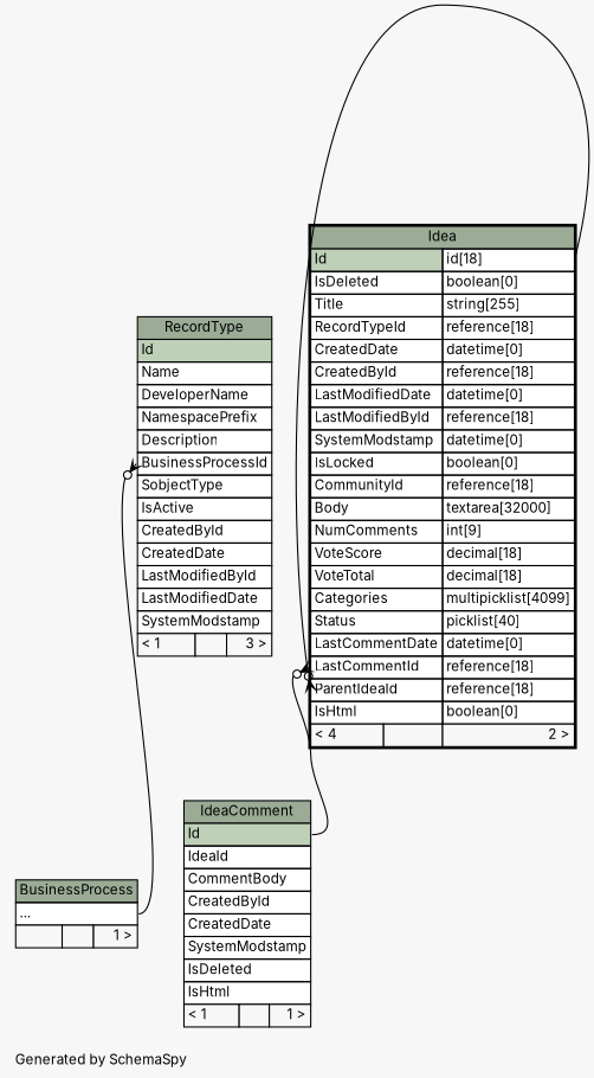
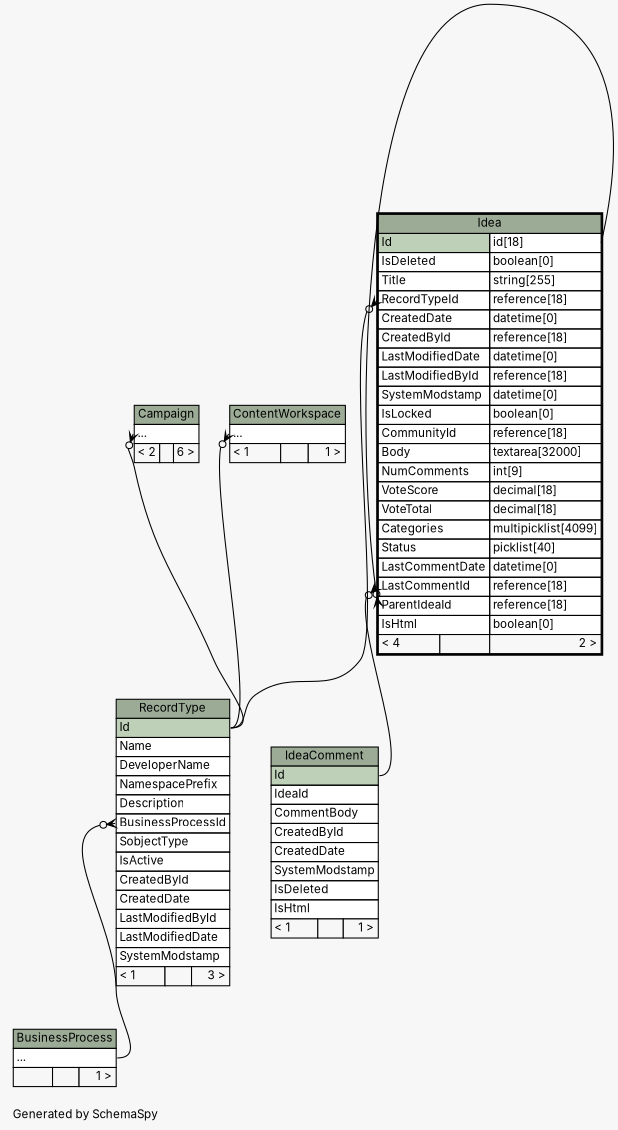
  digraph {
    bgcolor="#f7f7f7"
    fontname=Inter
    fontsize=11
    label="\nGenerated by SchemaSpy"
    labeljust=l
    nodesep=0.18
    rankdir=TB
    ranksep=0.46
    node [fontname=Inter fontsize=11 shape=plaintext]
    edge [arrowhead=none arrowsize=0.8 arrowtail=crowodot dir=back fontname=Inter headport="Id:e" tailport="elipses:w"]
+   n1 [label=<     <TABLE BORDER="0" CELLBORDER="1" CELLSPACING="0" BGCOLOR="#ffffff">       <TR><TD COLSPAN="3" BGCOLOR="#9bab96" ALIGN="CENTER">Campaign</TD></TR>       <TR><TD PORT="elipses" COLSPAN="3" ALIGN="LEFT">...</TD></TR>       <TR><TD ALIGN="LEFT" BGCOLOR="#f7f7f7">&lt; 2</TD><TD ALIGN="RIGHT" BGCOLOR="#f7f7f7">  </TD><TD ALIGN="RIGHT" BGCOLOR="#f7f7f7">6 &gt;</TD></TR>     </TABLE>>]
    n2 [label=<     <TABLE BORDER="0" CELLBORDER="1" CELLSPACING="0" BGCOLOR="#ffffff">       <TR><TD COLSPAN="3" BGCOLOR="#9bab96" ALIGN="CENTER">RecordType</TD></TR>       <TR><TD PORT="Id" COLSPAN="3" BGCOLOR="#bed1b8" ALIGN="LEFT">Id</TD></TR>       <TR><TD PORT="Name" COLSPAN="3" ALIGN="LEFT">Name</TD></TR>       <TR><TD PORT="DeveloperName" COLSPAN="3" ALIGN="LEFT">DeveloperName</TD></TR>       <TR><TD PORT="NamespacePrefix" COLSPAN="3" ALIGN="LEFT">NamespacePrefix</TD></TR>       <TR><TD PORT="Description" COLSPAN="3" ALIGN="LEFT">Description</TD></TR>       <TR><TD PORT="BusinessProcessId" COLSPAN="3" ALIGN="LEFT">BusinessProcessId</TD></TR>       <TR><TD PORT="SobjectType" COLSPAN="3" ALIGN="LEFT">SobjectType</TD></TR>       <TR><TD PORT="IsActive" COLSPAN="3" ALIGN="LEFT">IsActive</TD></TR>       <TR><TD PORT="CreatedById" COLSPAN="3" ALIGN="LEFT">CreatedById</TD></TR>       <TR><TD PORT="CreatedDate" COLSPAN="3" ALIGN="LEFT">CreatedDate</TD></TR>       <TR><TD PORT="LastModifiedById" COLSPAN="3" ALIGN="LEFT">LastModifiedById</TD></TR>       <TR><TD PORT="LastModifiedDate" COLSPAN="3" ALIGN="LEFT">LastModifiedDate</TD></TR>       <TR><TD PORT="SystemModstamp" COLSPAN="3" ALIGN="LEFT">SystemModstamp</TD></TR>       <TR><TD ALIGN="LEFT" BGCOLOR="#f7f7f7">&lt; 1</TD><TD ALIGN="RIGHT" BGCOLOR="#f7f7f7">  </TD><TD ALIGN="RIGHT" BGCOLOR="#f7f7f7">3 &gt;</TD></TR>     </TABLE>>]
    n3 [label=<     <TABLE BORDER="0" CELLBORDER="1" CELLSPACING="0" BGCOLOR="#ffffff">       <TR><TD COLSPAN="3" BGCOLOR="#9bab96" ALIGN="CENTER">BusinessProcess</TD></TR>       <TR><TD PORT="elipses" COLSPAN="3" ALIGN="LEFT">...</TD></TR>       <TR><TD ALIGN="LEFT" BGCOLOR="#f7f7f7">  </TD><TD ALIGN="RIGHT" BGCOLOR="#f7f7f7">  </TD><TD ALIGN="RIGHT" BGCOLOR="#f7f7f7">1 &gt;</TD></TR>     </TABLE>>]
+   n4 [label=<     <TABLE BORDER="0" CELLBORDER="1" CELLSPACING="0" BGCOLOR="#ffffff">       <TR><TD COLSPAN="3" BGCOLOR="#9bab96" ALIGN="CENTER">ContentWorkspace</TD></TR>       <TR><TD PORT="elipses" COLSPAN="3" ALIGN="LEFT">...</TD></TR>       <TR><TD ALIGN="LEFT" BGCOLOR="#f7f7f7">&lt; 1</TD><TD ALIGN="RIGHT" BGCOLOR="#f7f7f7">  </TD><TD ALIGN="RIGHT" BGCOLOR="#f7f7f7">1 &gt;</TD></TR>     </TABLE>>]
    n5 [label=<     <TABLE BORDER="2" CELLBORDER="1" CELLSPACING="0" BGCOLOR="#ffffff">       <TR><TD COLSPAN="3" BGCOLOR="#9bab96" ALIGN="CENTER">Idea</TD></TR>       <TR><TD PORT="Id" COLSPAN="2" BGCOLOR="#bed1b8" ALIGN="LEFT">Id</TD><TD PORT="Id.type" ALIGN="LEFT">id[18]</TD></TR>       <TR><TD PORT="IsDeleted" COLSPAN="2" ALIGN="LEFT">IsDeleted</TD><TD PORT="IsDeleted.type" ALIGN="LEFT">boolean[0]</TD></TR>       <TR><TD PORT="Title" COLSPAN="2" ALIGN="LEFT">Title</TD><TD PORT="Title.type" ALIGN="LEFT">string[255]</TD></TR>       <TR><TD PORT="RecordTypeId" COLSPAN="2" ALIGN="LEFT">RecordTypeId</TD><TD PORT="RecordTypeId.type" ALIGN="LEFT">reference[18]</TD></TR>       <TR><TD PORT="CreatedDate" COLSPAN="2" ALIGN="LEFT">CreatedDate</TD><TD PORT="CreatedDate.type" ALIGN="LEFT">datetime[0]</TD></TR>       <TR><TD PORT="CreatedById" COLSPAN="2" ALIGN="LEFT">CreatedById</TD><TD PORT="CreatedById.type" ALIGN="LEFT">reference[18]</TD></TR>       <TR><TD PORT="LastModifiedDate" COLSPAN="2" ALIGN="LEFT">LastModifiedDate</TD><TD PORT="LastModifiedDate.type" ALIGN="LEFT">datetime[0]</TD></TR>       <TR><TD PORT="LastModifiedById" COLSPAN="2" ALIGN="LEFT">LastModifiedById</TD><TD PORT="LastModifiedById.type" ALIGN="LEFT">reference[18]</TD></TR>       <TR><TD PORT="SystemModstamp" COLSPAN="2" ALIGN="LEFT">SystemModstamp</TD><TD PORT="SystemModstamp.type" ALIGN="LEFT">datetime[0]</TD></TR>       <TR><TD PORT="IsLocked" COLSPAN="2" ALIGN="LEFT">IsLocked</TD><TD PORT="IsLocked.type" ALIGN="LEFT">boolean[0]</TD></TR>       <TR><TD PORT="CommunityId" COLSPAN="2" ALIGN="LEFT">CommunityId</TD><TD PORT="CommunityId.type" ALIGN="LEFT">reference[18]</TD></TR>       <TR><TD PORT="Body" COLSPAN="2" ALIGN="LEFT">Body</TD><TD PORT="Body.type" ALIGN="LEFT">textarea[32000]</TD></TR>       <TR><TD PORT="NumComments" COLSPAN="2" ALIGN="LEFT">NumComments</TD><TD PORT="NumComments.type" ALIGN="LEFT">int[9]</TD></TR>       <TR><TD PORT="VoteScore" COLSPAN="2" ALIGN="LEFT">VoteScore</TD><TD PORT="VoteScore.type" ALIGN="LEFT">decimal[18]</TD></TR>       <TR><TD PORT="VoteTotal" COLSPAN="2" ALIGN="LEFT">VoteTotal</TD><TD PORT="VoteTotal.type" ALIGN="LEFT">decimal[18]</TD></TR>       <TR><TD PORT="Categories" COLSPAN="2" ALIGN="LEFT">Categories</TD><TD PORT="Categories.type" ALIGN="LEFT">multipicklist[4099]</TD></TR>       <TR><TD PORT="Status" COLSPAN="2" ALIGN="LEFT">Status</TD><TD PORT="Status.type" ALIGN="LEFT">picklist[40]</TD></TR>       <TR><TD PORT="LastCommentDate" COLSPAN="2" ALIGN="LEFT">LastCommentDate</TD><TD PORT="LastCommentDate.type" ALIGN="LEFT">datetime[0]</TD></TR>       <TR><TD PORT="LastCommentId" COLSPAN="2" ALIGN="LEFT">LastCommentId</TD><TD PORT="LastCommentId.type" ALIGN="LEFT">reference[18]</TD></TR>       <TR><TD PORT="ParentIdeaId" COLSPAN="2" ALIGN="LEFT">ParentIdeaId</TD><TD PORT="ParentIdeaId.type" ALIGN="LEFT">reference[18]</TD></TR>       <TR><TD PORT="IsHtml" COLSPAN="2" ALIGN="LEFT">IsHtml</TD><TD PORT="IsHtml.type" ALIGN="LEFT">boolean[0]</TD></TR>       <TR><TD ALIGN="LEFT" BGCOLOR="#f7f7f7">&lt; 4</TD><TD ALIGN="RIGHT" BGCOLOR="#f7f7f7">  </TD><TD ALIGN="RIGHT" BGCOLOR="#f7f7f7">2 &gt;</TD></TR>     </TABLE>>]
    n6 [label=<     <TABLE BORDER="0" CELLBORDER="1" CELLSPACING="0" BGCOLOR="#ffffff">       <TR><TD COLSPAN="3" BGCOLOR="#9bab96" ALIGN="CENTER">IdeaComment</TD></TR>       <TR><TD PORT="Id" COLSPAN="3" BGCOLOR="#bed1b8" ALIGN="LEFT">Id</TD></TR>       <TR><TD PORT="IdeaId" COLSPAN="3" ALIGN="LEFT">IdeaId</TD></TR>       <TR><TD PORT="CommentBody" COLSPAN="3" ALIGN="LEFT">CommentBody</TD></TR>       <TR><TD PORT="CreatedById" COLSPAN="3" ALIGN="LEFT">CreatedById</TD></TR>       <TR><TD PORT="CreatedDate" COLSPAN="3" ALIGN="LEFT">CreatedDate</TD></TR>       <TR><TD PORT="SystemModstamp" COLSPAN="3" ALIGN="LEFT">SystemModstamp</TD></TR>       <TR><TD PORT="IsDeleted" COLSPAN="3" ALIGN="LEFT">IsDeleted</TD></TR>       <TR><TD PORT="IsHtml" COLSPAN="3" ALIGN="LEFT">IsHtml</TD></TR>       <TR><TD ALIGN="LEFT" BGCOLOR="#f7f7f7">&lt; 1</TD><TD ALIGN="RIGHT" BGCOLOR="#f7f7f7">  </TD><TD ALIGN="RIGHT" BGCOLOR="#f7f7f7">1 &gt;</TD></TR>     </TABLE>>]
+   n1 -> n2
    n2 -> n3 [headport="elipses:e" tailport="BusinessProcessId:w"]
+   n4 -> n2
+   n5 -> n2 [tailport="RecordTypeId:w"]
    n5 -> n5 [headport="Id.type:e" tailport="ParentIdeaId:w"]
    n5 -> n6 [tailport="LastCommentId:w"]
  }
